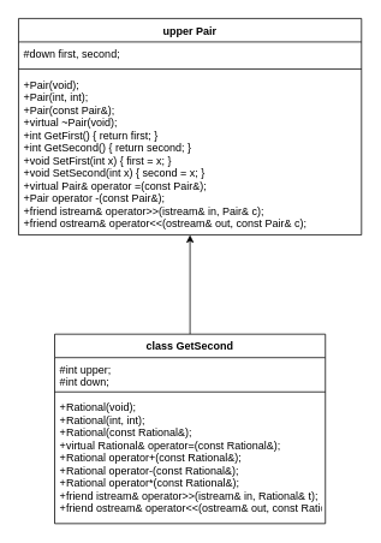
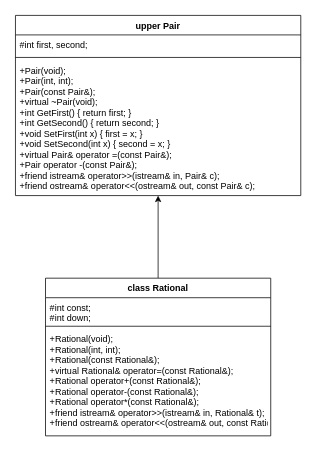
  <mxCell id="0" />
  <mxCell id="1" parent="0" />
  <mxCell id="2" style="edgeStyle=orthogonalEdgeStyle;rounded=0;orthogonalLoop=1;jettySize=auto;html=1;exitX=0.5;exitY=0;exitDx=0;exitDy=0;entryX=0.5;entryY=1;entryDx=0;entryDy=0;entryPerimeter=0;" edge="1" parent="1" source="3" target="10"><mxGeometry relative="1" as="geometry" /></mxCell>
- <mxCell id="3" value="class GetSecond" style="swimlane;fontStyle=1;align=center;verticalAlign=top;childLayout=stackLayout;horizontal=1;startSize=26;horizontalStack=0;resizeParent=1;resizeParentMax=0;resizeLast=0;collapsible=1;marginBottom=0;" vertex="1" parent="1"><mxGeometry x="60" y="370" width="300" height="210" as="geometry" /></mxCell>
- <mxCell id="4" value="#int upper;&#10;#int down;" style="text;strokeColor=none;fillColor=none;align=left;verticalAlign=top;spacingLeft=4;spacingRight=4;overflow=hidden;rotatable=0;points=[[0,0.5],[1,0.5]];portConstraint=eastwest;" vertex="1" parent="3"><mxGeometry y="26" width="300" height="34" as="geometry" /></mxCell>
+ <mxCell id="3" value="class Rational" style="swimlane;fontStyle=1;align=center;verticalAlign=top;childLayout=stackLayout;horizontal=1;startSize=26;horizontalStack=0;resizeParent=1;resizeParentMax=0;resizeLast=0;collapsible=1;marginBottom=0;" vertex="1" parent="1"><mxGeometry x="60" y="370" width="300" height="210" as="geometry" /></mxCell>
+ <mxCell id="4" value="#int const;&#10;#int down;" style="text;strokeColor=none;fillColor=none;align=left;verticalAlign=top;spacingLeft=4;spacingRight=4;overflow=hidden;rotatable=0;points=[[0,0.5],[1,0.5]];portConstraint=eastwest;" vertex="1" parent="3"><mxGeometry y="26" width="300" height="34" as="geometry" /></mxCell>
  <mxCell id="5" value="" style="line;strokeWidth=1;fillColor=none;align=left;verticalAlign=middle;spacingTop=-1;spacingLeft=3;spacingRight=3;rotatable=0;labelPosition=right;points=[];portConstraint=eastwest;" vertex="1" parent="3"><mxGeometry y="60" width="300" height="8" as="geometry" /></mxCell>
  <mxCell id="6" value="+Rational(void);&#10;+Rational(int, int);&#10;+Rational(const Rational&amp;);&#10;+virtual Rational&amp; operator=(const Rational&amp;);&#10;+Rational operator+(const Rational&amp;);&#10;+Rational operator-(const Rational&amp;);&#10;+Rational operator*(const Rational&amp;);&#10;+friend istream&amp; operator&gt;&gt;(istream&amp; in, Rational&amp; t);&#10;+friend ostream&amp; operator&lt;&lt;(ostream&amp; out, const Rational&amp; t);" style="text;strokeColor=none;fillColor=none;align=left;verticalAlign=top;spacingLeft=4;spacingRight=4;overflow=hidden;rotatable=0;points=[[0,0.5],[1,0.5]];portConstraint=eastwest;" vertex="1" parent="3"><mxGeometry y="68" width="300" height="142" as="geometry" /></mxCell>
  <mxCell id="7" value="upper Pair" style="swimlane;fontStyle=1;align=center;verticalAlign=top;childLayout=stackLayout;horizontal=1;startSize=26;horizontalStack=0;resizeParent=1;resizeParentMax=0;resizeLast=0;collapsible=1;marginBottom=0;" vertex="1" parent="1"><mxGeometry x="20" y="20" width="380" height="240" as="geometry" /></mxCell>
- <mxCell id="8" value="#down first, second;" style="text;strokeColor=none;fillColor=none;align=left;verticalAlign=top;spacingLeft=4;spacingRight=4;overflow=hidden;rotatable=0;points=[[0,0.5],[1,0.5]];portConstraint=eastwest;" vertex="1" parent="7"><mxGeometry y="26" width="380" height="26" as="geometry" /></mxCell>
+ <mxCell id="8" value="#int first, second;" style="text;strokeColor=none;fillColor=none;align=left;verticalAlign=top;spacingLeft=4;spacingRight=4;overflow=hidden;rotatable=0;points=[[0,0.5],[1,0.5]];portConstraint=eastwest;" vertex="1" parent="7"><mxGeometry y="26" width="380" height="26" as="geometry" /></mxCell>
  <mxCell id="9" value="" style="line;strokeWidth=1;fillColor=none;align=left;verticalAlign=middle;spacingTop=-1;spacingLeft=3;spacingRight=3;rotatable=0;labelPosition=right;points=[];portConstraint=eastwest;" vertex="1" parent="7"><mxGeometry y="52" width="380" height="8" as="geometry" /></mxCell>
  <mxCell id="10" value="+Pair(void);&#10;+Pair(int, int);&#10;+Pair(const Pair&amp;);&#10;+virtual ~Pair(void);&#10;+int GetFirst() { return first; }&#10;+int GetSecond() { return second; }&#10;+void SetFirst(int x) { first = x; }&#10;+void SetSecond(int x) { second = x; }&#10;+virtual Pair&amp; operator =(const Pair&amp;);&#10;+Pair operator -(const Pair&amp;);&#10;+friend istream&amp; operator&gt;&gt;(istream&amp; in, Pair&amp; c);&#10;+friend ostream&amp; operator&lt;&lt;(ostream&amp; out, const Pair&amp; c);" style="text;strokeColor=none;fillColor=none;align=left;verticalAlign=top;spacingLeft=4;spacingRight=4;overflow=hidden;rotatable=0;points=[[0,0.5],[1,0.5]];portConstraint=eastwest;" vertex="1" parent="7"><mxGeometry y="60" width="380" height="180" as="geometry" /></mxCell>
